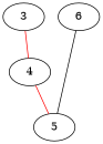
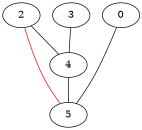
  graph {
+   2
    3
-   6
+   6 [label=0]
    4
    5
    subgraph sub_1 {
      rank=same
+     2
      3
      6
    }
-   3 -- 4 [color=red]
-   4 -- 5 [color=red]
+   2 -- 4
+   2 -- 5 [color=red]
+   3 -- 4 [color=black]
+   4 -- 5
    5 -- 6
  }
